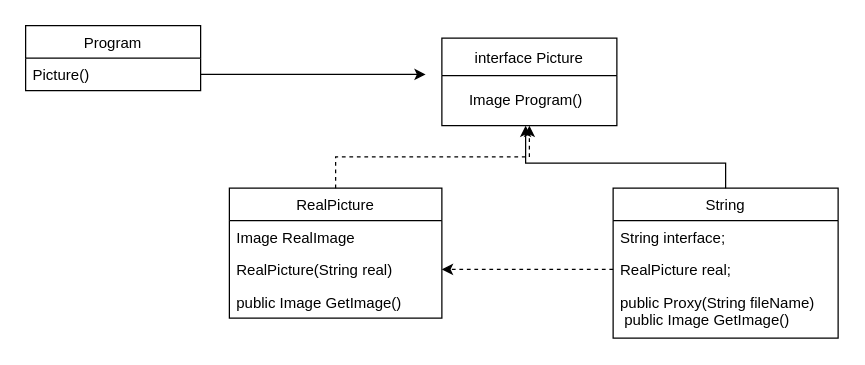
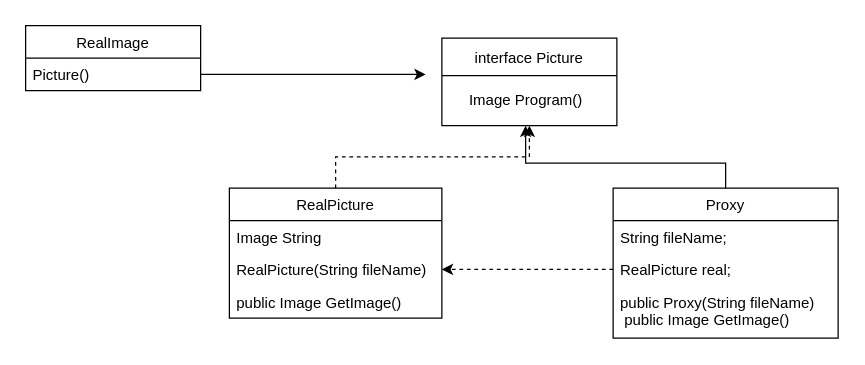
  <mxCell id="0" />
  <mxCell id="1" parent="0" />
  <mxCell id="2" value="interface Picture" style="swimlane;fontStyle=0;childLayout=stackLayout;horizontal=1;startSize=30;horizontalStack=0;resizeParent=1;resizeParentMax=0;resizeLast=0;collapsible=1;marginBottom=0;" vertex="1" parent="1"><mxGeometry x="353" y="30" width="140" height="70" as="geometry" /></mxCell>
  <mxCell id="3" value="Image Program()" style="text;html=1;align=center;verticalAlign=middle;resizable=0;points=[];autosize=1;strokeColor=none;" vertex="1" parent="1"><mxGeometry x="365" y="70" width="110" height="20" as="geometry" /></mxCell>
  <mxCell id="4" style="edgeStyle=orthogonalEdgeStyle;rounded=0;orthogonalLoop=1;jettySize=auto;html=1;entryX=0.5;entryY=1;entryDx=0;entryDy=0;dashed=1;" edge="1" parent="1" source="5" target="2"><mxGeometry relative="1" as="geometry" /></mxCell>
  <mxCell id="5" value="RealPicture" style="swimlane;fontStyle=0;childLayout=stackLayout;horizontal=1;startSize=26;fillColor=none;horizontalStack=0;resizeParent=1;resizeParentMax=0;resizeLast=0;collapsible=1;marginBottom=0;" vertex="1" parent="1"><mxGeometry x="183" y="150" width="170" height="104" as="geometry" /></mxCell>
- <mxCell id="6" value="Image RealImage" style="text;strokeColor=none;fillColor=none;align=left;verticalAlign=top;spacingLeft=4;spacingRight=4;overflow=hidden;rotatable=0;points=[[0,0.5],[1,0.5]];portConstraint=eastwest;" vertex="1" parent="5"><mxGeometry y="26" width="170" height="26" as="geometry" /></mxCell>
- <mxCell id="7" value="RealPicture(String real)" style="text;strokeColor=none;fillColor=none;align=left;verticalAlign=top;spacingLeft=4;spacingRight=4;overflow=hidden;rotatable=0;points=[[0,0.5],[1,0.5]];portConstraint=eastwest;" vertex="1" parent="5"><mxGeometry y="52" width="170" height="26" as="geometry" /></mxCell>
+ <mxCell id="6" value="Image String" style="text;strokeColor=none;fillColor=none;align=left;verticalAlign=top;spacingLeft=4;spacingRight=4;overflow=hidden;rotatable=0;points=[[0,0.5],[1,0.5]];portConstraint=eastwest;" vertex="1" parent="5"><mxGeometry y="26" width="170" height="26" as="geometry" /></mxCell>
+ <mxCell id="7" value="RealPicture(String fileName)" style="text;strokeColor=none;fillColor=none;align=left;verticalAlign=top;spacingLeft=4;spacingRight=4;overflow=hidden;rotatable=0;points=[[0,0.5],[1,0.5]];portConstraint=eastwest;" vertex="1" parent="5"><mxGeometry y="52" width="170" height="26" as="geometry" /></mxCell>
  <mxCell id="8" value="public Image GetImage()" style="text;strokeColor=none;fillColor=none;align=left;verticalAlign=top;spacingLeft=4;spacingRight=4;overflow=hidden;rotatable=0;points=[[0,0.5],[1,0.5]];portConstraint=eastwest;" vertex="1" parent="5"><mxGeometry y="78" width="170" height="26" as="geometry" /></mxCell>
- <mxCell id="9" value="Program" style="swimlane;fontStyle=0;childLayout=stackLayout;horizontal=1;startSize=26;fillColor=none;horizontalStack=0;resizeParent=1;resizeParentMax=0;resizeLast=0;collapsible=1;marginBottom=0;" vertex="1" parent="1"><mxGeometry x="20" y="20" width="140" height="52" as="geometry" /></mxCell>
+ <mxCell id="9" value="RealImage" style="swimlane;fontStyle=0;childLayout=stackLayout;horizontal=1;startSize=26;fillColor=none;horizontalStack=0;resizeParent=1;resizeParentMax=0;resizeLast=0;collapsible=1;marginBottom=0;" vertex="1" parent="1"><mxGeometry x="20" y="20" width="140" height="52" as="geometry" /></mxCell>
  <mxCell id="10" value="Picture()" style="text;strokeColor=none;fillColor=none;align=left;verticalAlign=top;spacingLeft=4;spacingRight=4;overflow=hidden;rotatable=0;points=[[0,0.5],[1,0.5]];portConstraint=eastwest;" vertex="1" parent="9"><mxGeometry y="26" width="140" height="26" as="geometry" /></mxCell>
  <mxCell id="11" style="edgeStyle=orthogonalEdgeStyle;rounded=0;orthogonalLoop=1;jettySize=auto;html=1;" edge="1" parent="1" source="12"><mxGeometry relative="1" as="geometry"><mxPoint x="420" y="100" as="targetPoint" /><Array as="points"><mxPoint x="580" y="130" /><mxPoint x="420" y="130" /></Array></mxGeometry></mxCell>
- <mxCell id="12" value="String" style="swimlane;fontStyle=0;childLayout=stackLayout;horizontal=1;startSize=26;fillColor=none;horizontalStack=0;resizeParent=1;resizeParentMax=0;resizeLast=0;collapsible=1;marginBottom=0;" vertex="1" parent="1"><mxGeometry x="490" y="150" width="180" height="120" as="geometry" /></mxCell>
- <mxCell id="13" value="String interface;" style="text;strokeColor=none;fillColor=none;align=left;verticalAlign=top;spacingLeft=4;spacingRight=4;overflow=hidden;rotatable=0;points=[[0,0.5],[1,0.5]];portConstraint=eastwest;" vertex="1" parent="12"><mxGeometry y="26" width="180" height="26" as="geometry" /></mxCell>
+ <mxCell id="12" value="Proxy" style="swimlane;fontStyle=0;childLayout=stackLayout;horizontal=1;startSize=26;fillColor=none;horizontalStack=0;resizeParent=1;resizeParentMax=0;resizeLast=0;collapsible=1;marginBottom=0;" vertex="1" parent="1"><mxGeometry x="490" y="150" width="180" height="120" as="geometry" /></mxCell>
+ <mxCell id="13" value="String fileName;" style="text;strokeColor=none;fillColor=none;align=left;verticalAlign=top;spacingLeft=4;spacingRight=4;overflow=hidden;rotatable=0;points=[[0,0.5],[1,0.5]];portConstraint=eastwest;" vertex="1" parent="12"><mxGeometry y="26" width="180" height="26" as="geometry" /></mxCell>
  <mxCell id="14" value="RealPicture real;" style="text;strokeColor=none;fillColor=none;align=left;verticalAlign=top;spacingLeft=4;spacingRight=4;overflow=hidden;rotatable=0;points=[[0,0.5],[1,0.5]];portConstraint=eastwest;" vertex="1" parent="12"><mxGeometry y="52" width="180" height="26" as="geometry" /></mxCell>
  <mxCell id="15" value="public Proxy(String fileName)&#10; public Image GetImage()&#10;" style="text;strokeColor=none;fillColor=none;align=left;verticalAlign=top;spacingLeft=4;spacingRight=4;overflow=hidden;rotatable=0;points=[[0,0.5],[1,0.5]];portConstraint=eastwest;" vertex="1" parent="12"><mxGeometry y="78" width="180" height="42" as="geometry" /></mxCell>
  <mxCell id="16" style="edgeStyle=orthogonalEdgeStyle;rounded=0;orthogonalLoop=1;jettySize=auto;html=1;" edge="1" parent="1" source="10"><mxGeometry relative="1" as="geometry"><mxPoint x="340" y="59" as="targetPoint" /></mxGeometry></mxCell>
  <mxCell id="17" style="edgeStyle=orthogonalEdgeStyle;rounded=0;orthogonalLoop=1;jettySize=auto;html=1;entryX=1;entryY=0.5;entryDx=0;entryDy=0;dashed=1;" edge="1" parent="1" source="14" target="7"><mxGeometry relative="1" as="geometry" /></mxCell>
